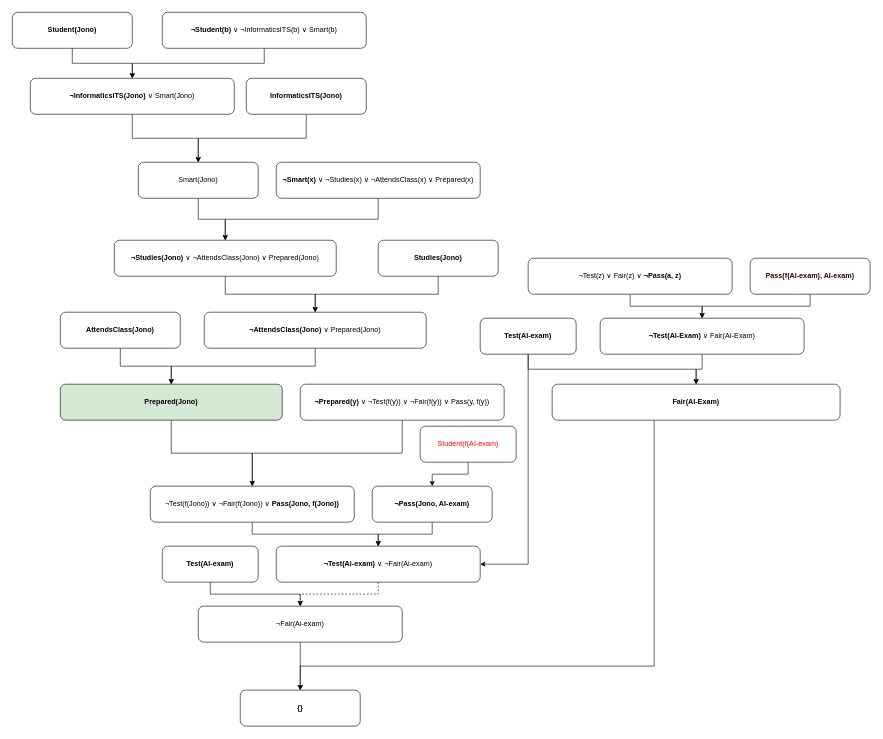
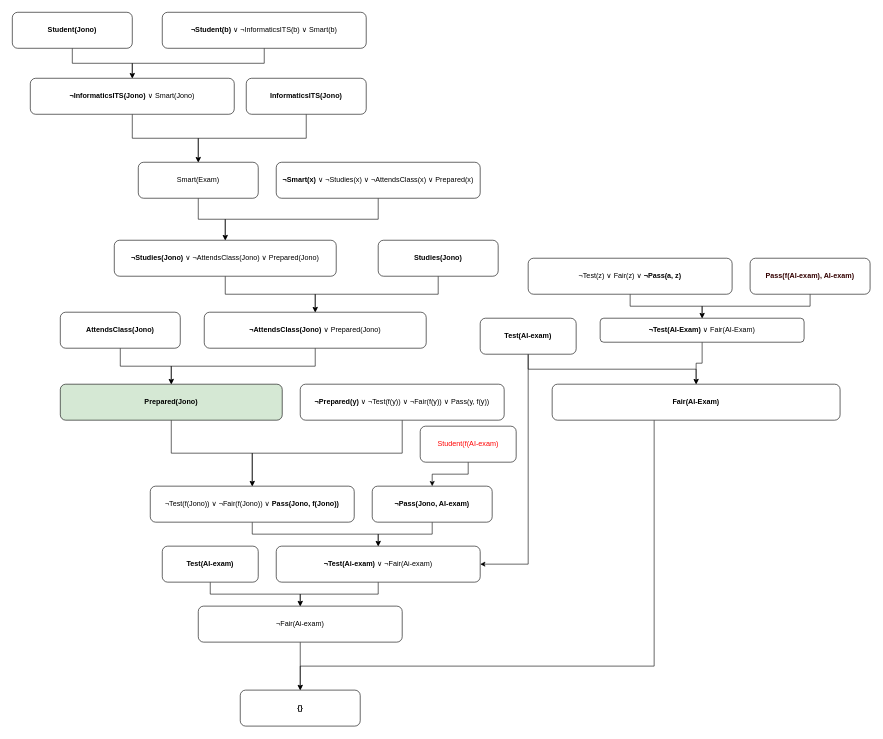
  <mxCell id="0" />
  <mxCell id="1" parent="0" />
  <mxCell id="2" style="edgeStyle=orthogonalEdgeStyle;rounded=0;orthogonalLoop=1;jettySize=auto;html=1;entryX=0.5;entryY=0;entryDx=0;entryDy=0;" edge="1" parent="1" source="3" target="33"><mxGeometry relative="1" as="geometry" /></mxCell>
  <mxCell id="3" value="&lt;b&gt;¬Prepared(y)&lt;/b&gt; ∨ ¬Test(f(y)) ∨ ¬Fair(f(y)) ∨ Pass(y, f(y))" style="rounded=1;whiteSpace=wrap;html=1;" vertex="1" parent="1"><mxGeometry x="500" y="640" width="340" height="60" as="geometry" /></mxCell>
  <mxCell id="4" style="edgeStyle=orthogonalEdgeStyle;rounded=0;orthogonalLoop=1;jettySize=auto;html=1;entryX=0.5;entryY=0;entryDx=0;entryDy=0;" edge="1" parent="1" source="5" target="27"><mxGeometry relative="1" as="geometry" /></mxCell>
  <mxCell id="5" value="&lt;b&gt;¬Smart(x)&lt;/b&gt; ∨ ¬Studies(x) ∨ ¬AttendsClass(x) ∨ Prepared(x)" style="rounded=1;whiteSpace=wrap;html=1;" vertex="1" parent="1"><mxGeometry x="460" y="270" width="340" height="60" as="geometry" /></mxCell>
  <mxCell id="6" style="edgeStyle=orthogonalEdgeStyle;rounded=0;orthogonalLoop=1;jettySize=auto;html=1;entryX=0.5;entryY=0;entryDx=0;entryDy=0;" edge="1" parent="1" source="7" target="35"><mxGeometry relative="1" as="geometry" /></mxCell>
  <mxCell id="7" value="¬Test(z) ∨ Fair(z) ∨ &lt;b&gt;¬Pass(a, z)&lt;/b&gt;" style="rounded=1;whiteSpace=wrap;html=1;" vertex="1" parent="1"><mxGeometry x="880" y="430" width="340" height="60" as="geometry" /></mxCell>
  <mxCell id="8" style="edgeStyle=orthogonalEdgeStyle;rounded=0;orthogonalLoop=1;jettySize=auto;html=1;entryX=0.5;entryY=0;entryDx=0;entryDy=0;" edge="1" parent="1" source="9" target="23"><mxGeometry relative="1" as="geometry" /></mxCell>
  <mxCell id="9" value="&lt;b&gt;¬Student(b)&lt;/b&gt; ∨ ¬InformaticsITS(b) ∨ Smart(b)" style="rounded=1;whiteSpace=wrap;html=1;" vertex="1" parent="1"><mxGeometry x="270" y="20" width="340" height="60" as="geometry" /></mxCell>
  <mxCell id="10" style="edgeStyle=orthogonalEdgeStyle;rounded=0;orthogonalLoop=1;jettySize=auto;html=1;entryX=0.5;entryY=0;entryDx=0;entryDy=0;" edge="1" parent="1" source="11" target="46"><mxGeometry relative="1" as="geometry" /></mxCell>
  <mxCell id="11" value="&lt;font color=&quot;#ff0000&quot;&gt;Student(f(AI-exam)&lt;/font&gt;" style="rounded=1;whiteSpace=wrap;html=1;" vertex="1" parent="1"><mxGeometry x="700" y="710" width="160" height="60" as="geometry" /></mxCell>
  <mxCell id="12" style="edgeStyle=orthogonalEdgeStyle;rounded=0;orthogonalLoop=1;jettySize=auto;html=1;entryX=0.5;entryY=0;entryDx=0;entryDy=0;" edge="1" parent="1" source="13" target="35"><mxGeometry relative="1" as="geometry" /></mxCell>
  <mxCell id="13" value="&lt;b style=&quot;&quot;&gt;&lt;font color=&quot;#330000&quot;&gt;Pass(f(AI-exam), AI-exam)&lt;/font&gt;&lt;/b&gt;" style="rounded=1;whiteSpace=wrap;html=1;" vertex="1" parent="1"><mxGeometry x="1250" y="430" width="200" height="60" as="geometry" /></mxCell>
  <mxCell id="14" style="edgeStyle=orthogonalEdgeStyle;rounded=0;orthogonalLoop=1;jettySize=auto;html=1;entryX=0.5;entryY=0;entryDx=0;entryDy=0;" edge="1" parent="1" source="15" target="23"><mxGeometry relative="1" as="geometry" /></mxCell>
  <mxCell id="15" value="&lt;b&gt;Student(Jono)&lt;/b&gt;" style="rounded=1;whiteSpace=wrap;html=1;" vertex="1" parent="1"><mxGeometry x="20" y="20" width="200" height="60" as="geometry" /></mxCell>
  <mxCell id="16" style="edgeStyle=orthogonalEdgeStyle;rounded=0;orthogonalLoop=1;jettySize=auto;html=1;entryX=0.5;entryY=0;entryDx=0;entryDy=0;" edge="1" parent="1" source="17" target="25"><mxGeometry relative="1" as="geometry" /></mxCell>
  <mxCell id="17" value="&lt;b&gt;InformaticsITS(Jono)&lt;/b&gt;" style="rounded=1;whiteSpace=wrap;html=1;" vertex="1" parent="1"><mxGeometry x="410" y="130" width="200" height="60" as="geometry" /></mxCell>
  <mxCell id="18" style="edgeStyle=orthogonalEdgeStyle;rounded=0;orthogonalLoop=1;jettySize=auto;html=1;entryX=0.5;entryY=0;entryDx=0;entryDy=0;" edge="1" parent="1" source="19" target="31"><mxGeometry relative="1" as="geometry" /></mxCell>
  <mxCell id="19" value="&lt;b&gt;AttendsClass(Jono)&lt;/b&gt;" style="rounded=1;whiteSpace=wrap;html=1;" vertex="1" parent="1"><mxGeometry x="100" y="520" width="200" height="60" as="geometry" /></mxCell>
  <mxCell id="20" style="edgeStyle=orthogonalEdgeStyle;rounded=0;orthogonalLoop=1;jettySize=auto;html=1;entryX=0.5;entryY=0;entryDx=0;entryDy=0;" edge="1" parent="1" source="21" target="29"><mxGeometry relative="1" as="geometry" /></mxCell>
  <mxCell id="21" value="&lt;b&gt;Studies(Jono)&lt;/b&gt;" style="rounded=1;whiteSpace=wrap;html=1;" vertex="1" parent="1"><mxGeometry x="630" y="400" width="200" height="60" as="geometry" /></mxCell>
  <mxCell id="22" style="edgeStyle=orthogonalEdgeStyle;rounded=0;orthogonalLoop=1;jettySize=auto;html=1;entryX=0.5;entryY=0;entryDx=0;entryDy=0;" edge="1" parent="1" source="23" target="25"><mxGeometry relative="1" as="geometry" /></mxCell>
  <mxCell id="23" value="&lt;b&gt;¬InformaticsITS(Jono)&lt;/b&gt; ∨ Smart(Jono)" style="rounded=1;whiteSpace=wrap;html=1;" vertex="1" parent="1"><mxGeometry x="50" y="130" width="340" height="60" as="geometry" /></mxCell>
  <mxCell id="24" style="edgeStyle=orthogonalEdgeStyle;rounded=0;orthogonalLoop=1;jettySize=auto;html=1;entryX=0.5;entryY=0;entryDx=0;entryDy=0;" edge="1" parent="1" source="25" target="27"><mxGeometry relative="1" as="geometry" /></mxCell>
- <mxCell id="25" value="Smart(Jono)" style="rounded=1;whiteSpace=wrap;html=1;" vertex="1" parent="1"><mxGeometry x="230" y="270" width="200" height="60" as="geometry" /></mxCell>
+ <mxCell id="25" value="Smart(Exam)" style="rounded=1;whiteSpace=wrap;html=1;" vertex="1" parent="1"><mxGeometry x="230" y="270" width="200" height="60" as="geometry" /></mxCell>
  <mxCell id="26" style="edgeStyle=orthogonalEdgeStyle;rounded=0;orthogonalLoop=1;jettySize=auto;html=1;entryX=0.5;entryY=0;entryDx=0;entryDy=0;" edge="1" parent="1" source="27" target="29"><mxGeometry relative="1" as="geometry" /></mxCell>
  <mxCell id="27" value="&lt;b&gt;¬Studies(Jono) &lt;/b&gt;∨ ¬AttendsClass(Jono) ∨ Prepared(Jono)" style="rounded=1;whiteSpace=wrap;html=1;" vertex="1" parent="1"><mxGeometry x="190" y="400" width="370" height="60" as="geometry" /></mxCell>
  <mxCell id="28" style="edgeStyle=orthogonalEdgeStyle;rounded=0;orthogonalLoop=1;jettySize=auto;html=1;entryX=0.5;entryY=0;entryDx=0;entryDy=0;" edge="1" parent="1" source="29" target="31"><mxGeometry relative="1" as="geometry" /></mxCell>
  <mxCell id="29" value="&lt;b&gt;¬AttendsClass(Jono)&lt;/b&gt; ∨ Prepared(Jono)" style="rounded=1;whiteSpace=wrap;html=1;" vertex="1" parent="1"><mxGeometry x="340" y="520" width="370" height="60" as="geometry" /></mxCell>
  <mxCell id="30" style="edgeStyle=orthogonalEdgeStyle;rounded=0;orthogonalLoop=1;jettySize=auto;html=1;entryX=0.5;entryY=0;entryDx=0;entryDy=0;" edge="1" parent="1" source="31" target="33"><mxGeometry relative="1" as="geometry" /></mxCell>
  <mxCell id="31" value="&lt;b&gt;Prepared(Jono)&lt;/b&gt;" style="rounded=1;whiteSpace=wrap;html=1;fillColor=#d5e8d4;" vertex="1" parent="1"><mxGeometry x="100" y="640" width="370" height="60" as="geometry" /></mxCell>
  <mxCell id="32" style="edgeStyle=orthogonalEdgeStyle;rounded=0;orthogonalLoop=1;jettySize=auto;html=1;entryX=0.5;entryY=0;entryDx=0;entryDy=0;" edge="1" parent="1" source="33" target="49"><mxGeometry relative="1" as="geometry" /></mxCell>
  <mxCell id="33" value="¬Test(f(Jono)) ∨ ¬Fair(f(Jono)) ∨ &lt;b&gt;Pass(Jono, f(Jono))&lt;/b&gt;" style="rounded=1;whiteSpace=wrap;html=1;" vertex="1" parent="1"><mxGeometry x="250" y="810" width="340" height="60" as="geometry" /></mxCell>
  <mxCell id="34" style="edgeStyle=orthogonalEdgeStyle;rounded=0;orthogonalLoop=1;jettySize=auto;html=1;entryX=0.5;entryY=0;entryDx=0;entryDy=0;" edge="1" parent="1" source="35" target="40"><mxGeometry relative="1" as="geometry"><mxPoint x="1090" y="640" as="targetPoint" /></mxGeometry></mxCell>
- <mxCell id="35" value="&lt;b&gt;¬Test(AI-Exam)&lt;/b&gt; ∨ Fair(AI-Exam)" style="rounded=1;whiteSpace=wrap;html=1;" vertex="1" parent="1"><mxGeometry x="1000" y="530" width="340" height="60" as="geometry" /></mxCell>
+ <mxCell id="35" value="&lt;b&gt;¬Test(AI-Exam)&lt;/b&gt; ∨ Fair(AI-Exam)" style="rounded=1;whiteSpace=wrap;html=1;" vertex="1" parent="1"><mxGeometry x="1000" y="530" width="340" height="40" as="geometry" /></mxCell>
  <mxCell id="36" style="edgeStyle=orthogonalEdgeStyle;rounded=0;orthogonalLoop=1;jettySize=auto;html=1;entryX=0.5;entryY=0;entryDx=0;entryDy=0;" edge="1" parent="1" source="38" target="40"><mxGeometry relative="1" as="geometry" /></mxCell>
  <mxCell id="37" style="edgeStyle=orthogonalEdgeStyle;rounded=0;orthogonalLoop=1;jettySize=auto;html=1;entryX=1;entryY=0.5;entryDx=0;entryDy=0;" edge="1" parent="1" source="38" target="49"><mxGeometry relative="1" as="geometry" /></mxCell>
  <mxCell id="38" value="&lt;b&gt;Test(AI-exam)&lt;/b&gt;" style="rounded=1;whiteSpace=wrap;html=1;" vertex="1" parent="1"><mxGeometry x="800" y="530" width="160" height="60" as="geometry" /></mxCell>
  <mxCell id="39" style="edgeStyle=orthogonalEdgeStyle;rounded=0;orthogonalLoop=1;jettySize=auto;html=1;entryX=0.5;entryY=0;entryDx=0;entryDy=0;" edge="1" parent="1" source="40" target="47"><mxGeometry relative="1" as="geometry"><Array as="points"><mxPoint x="1090" y="1110" /><mxPoint x="500" y="1110" /></Array></mxGeometry></mxCell>
  <mxCell id="40" value="&lt;b&gt;Fair(AI-Exam)&lt;/b&gt;" style="rounded=1;whiteSpace=wrap;html=1;" vertex="1" parent="1"><mxGeometry x="920" y="640" width="480" height="60" as="geometry" /></mxCell>
  <mxCell id="41" style="edgeStyle=orthogonalEdgeStyle;rounded=0;orthogonalLoop=1;jettySize=auto;html=1;entryX=0.5;entryY=0;entryDx=0;entryDy=0;" edge="1" parent="1" source="42" target="47"><mxGeometry relative="1" as="geometry" /></mxCell>
  <mxCell id="42" value="¬Fair(Ai-exam)" style="rounded=1;whiteSpace=wrap;html=1;" vertex="1" parent="1"><mxGeometry x="330" y="1010" width="340" height="60" as="geometry" /></mxCell>
  <mxCell id="43" style="edgeStyle=orthogonalEdgeStyle;rounded=0;orthogonalLoop=1;jettySize=auto;html=1;entryX=0.5;entryY=0;entryDx=0;entryDy=0;" edge="1" parent="1" source="44" target="42"><mxGeometry relative="1" as="geometry" /></mxCell>
  <mxCell id="44" value="&lt;b&gt;Test(AI-exam)&lt;/b&gt;" style="rounded=1;whiteSpace=wrap;html=1;" vertex="1" parent="1"><mxGeometry x="270" y="910" width="160" height="60" as="geometry" /></mxCell>
  <mxCell id="45" style="edgeStyle=orthogonalEdgeStyle;rounded=0;orthogonalLoop=1;jettySize=auto;html=1;entryX=0.5;entryY=0;entryDx=0;entryDy=0;" edge="1" parent="1" source="46" target="49"><mxGeometry relative="1" as="geometry" /></mxCell>
  <mxCell id="46" value="&lt;b&gt;¬&lt;/b&gt;&lt;b&gt;Pass(Jono, AI-exam)&lt;/b&gt;" style="rounded=1;whiteSpace=wrap;html=1;" vertex="1" parent="1"><mxGeometry x="620" y="810" width="200" height="60" as="geometry" /></mxCell>
  <mxCell id="47" value="&lt;b&gt;{}&lt;/b&gt;" style="rounded=1;whiteSpace=wrap;html=1;" vertex="1" parent="1"><mxGeometry x="400" y="1150" width="200" height="60" as="geometry" /></mxCell>
- <mxCell id="48" style="edgeStyle=orthogonalEdgeStyle;rounded=0;orthogonalLoop=1;jettySize=auto;html=1;entryX=0.5;entryY=0;entryDx=0;entryDy=0;dashed=1;" edge="1" parent="1" source="49" target="42"><mxGeometry relative="1" as="geometry" /></mxCell>
+ <mxCell id="48" style="edgeStyle=orthogonalEdgeStyle;rounded=0;orthogonalLoop=1;jettySize=auto;html=1;entryX=0.5;entryY=0;entryDx=0;entryDy=0;" edge="1" parent="1" source="49" target="42"><mxGeometry relative="1" as="geometry" /></mxCell>
  <mxCell id="49" value="&lt;b&gt;¬Test(Ai-exam)&lt;/b&gt; ∨ ¬Fair(Ai-exam)" style="rounded=1;whiteSpace=wrap;html=1;" vertex="1" parent="1"><mxGeometry x="460" y="910" width="340" height="60" as="geometry" /></mxCell>
